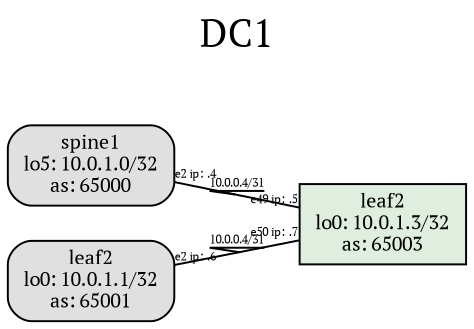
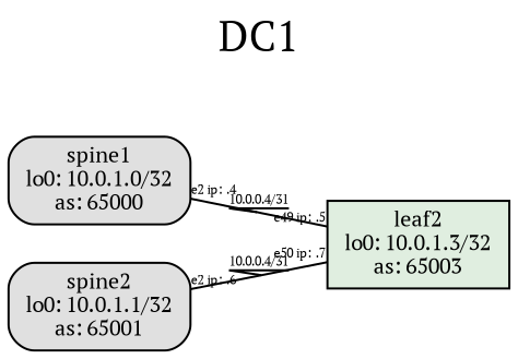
  strict digraph {
    fontname="PT Serif"
    fontsize=20
    label=DC1
    labelloc=t
    ordering=out
    rankdir=LR
    node [constraint=false fillcolor=grey88 fontname="PT Serif" fontsize=10 int="[9, 10, 11, 12, 13, 14, 15, 16, 17, 18, 19, 20, 21, 22, 23, 24, 25, 26]" rank="same; spine1; spine2; " role=spine shape=box style="rounded,filled" tailport=s]
    edge [arrowhead=none decorate=true fontname="PT Serif" fontsize=6]
-   n1 [asn=65000 bgp_neigh="{'10.0.0.1': '65002', '10.0.0.5': '65003', '10.0.0.9': '65004', '10.0.0.13': '65005', '10.0.0.17': '65006', '10.0.0.21': '65007', '10.0.0.25': '65008', '10.0.0.29': '65009'}" hostname=spine1 if_ip="{'eth1': '10.0.0.0/31', 'eth2': '10.0.0.4/31', 'eth3': '10.0.0.8/31', 'eth4': '10.0.0.12/31', 'eth5': '10.0.0.16/31', 'eth6': '10.0.0.20/31', 'eth7': '10.0.0.24/31', 'eth8': '10.0.0.28/31'}" label="spine1\nlo5: 10.0.1.0/32\nas: 65000\n"]
+   n1 [asn=65000 bgp_neigh="{'10.0.0.1': '65002', '10.0.0.5': '65003', '10.0.0.9': '65004', '10.0.0.13': '65005', '10.0.0.17': '65006', '10.0.0.21': '65007', '10.0.0.25': '65008', '10.0.0.29': '65009'}" hostname=spine1 if_ip="{'eth1': '10.0.0.0/31', 'eth2': '10.0.0.4/31', 'eth3': '10.0.0.8/31', 'eth4': '10.0.0.12/31', 'eth5': '10.0.0.16/31', 'eth6': '10.0.0.20/31', 'eth7': '10.0.0.24/31', 'eth8': '10.0.0.28/31'}" label="spine1\nlo0: 10.0.1.0/32\nas: 65000\n"]
    n2 [asn=65003 bgp_neigh="{'10.0.0.4': '65000', '10.0.0.6': '65001'}" fillcolor=honeydew2 headport=s hostname=leaf2 if_ip="{'eth49': '10.0.0.5/31', 'eth50': '10.0.0.7/31'}" int="[51, 52]" label="leaf2\nlo0: 10.0.1.3/32\nas: 65003\n" role=leaf style=filled rank="" tailport=""]
-   n3 [asn=65001 bgp_neigh="{'10.0.0.3': '65002', '10.0.0.7': '65003', '10.0.0.11': '65004', '10.0.0.15': '65005', '10.0.0.19': '65006', '10.0.0.23': '65007', '10.0.0.27': '65008', '10.0.0.31': '65009'}" hostname=spine2 if_ip="{'eth1': '10.0.0.2/31', 'eth2': '10.0.0.6/31', 'eth3': '10.0.0.10/31', 'eth4': '10.0.0.14/31', 'eth5': '10.0.0.18/31', 'eth6': '10.0.0.22/31', 'eth7': '10.0.0.26/31', 'eth8': '10.0.0.30/31'}" label="leaf2\nlo0: 10.0.1.1/32\nas: 65001\n"]
+   n3 [asn=65001 bgp_neigh="{'10.0.0.3': '65002', '10.0.0.7': '65003', '10.0.0.11': '65004', '10.0.0.15': '65005', '10.0.0.19': '65006', '10.0.0.23': '65007', '10.0.0.27': '65008', '10.0.0.31': '65009'}" hostname=spine2 if_ip="{'eth1': '10.0.0.2/31', 'eth2': '10.0.0.6/31', 'eth3': '10.0.0.10/31', 'eth4': '10.0.0.14/31', 'eth5': '10.0.0.18/31', 'eth6': '10.0.0.22/31', 'eth7': '10.0.0.26/31', 'eth8': '10.0.0.30/31'}" label="spine2\nlo0: 10.0.1.1/32\nas: 65001\n"]
    n1 -> n2 [e_headlabel="e49 ip: .5" e_taillabel="e2 ip: .4" headlabel="e49 ip: .5" label="10.0.0.4/31" leaf_ptp="10.0.0.4/31" taillabel="e2 ip: .4"]
    n3 -> n2 [e_headlabel="e50 ip: .7" e_taillabel="e2 ip: .6" headlabel="e50 ip: .7" label="10.0.0.4/31" leaf_ptp="10.0.0.6/31" taillabel="e2 ip: .6"]
  }
